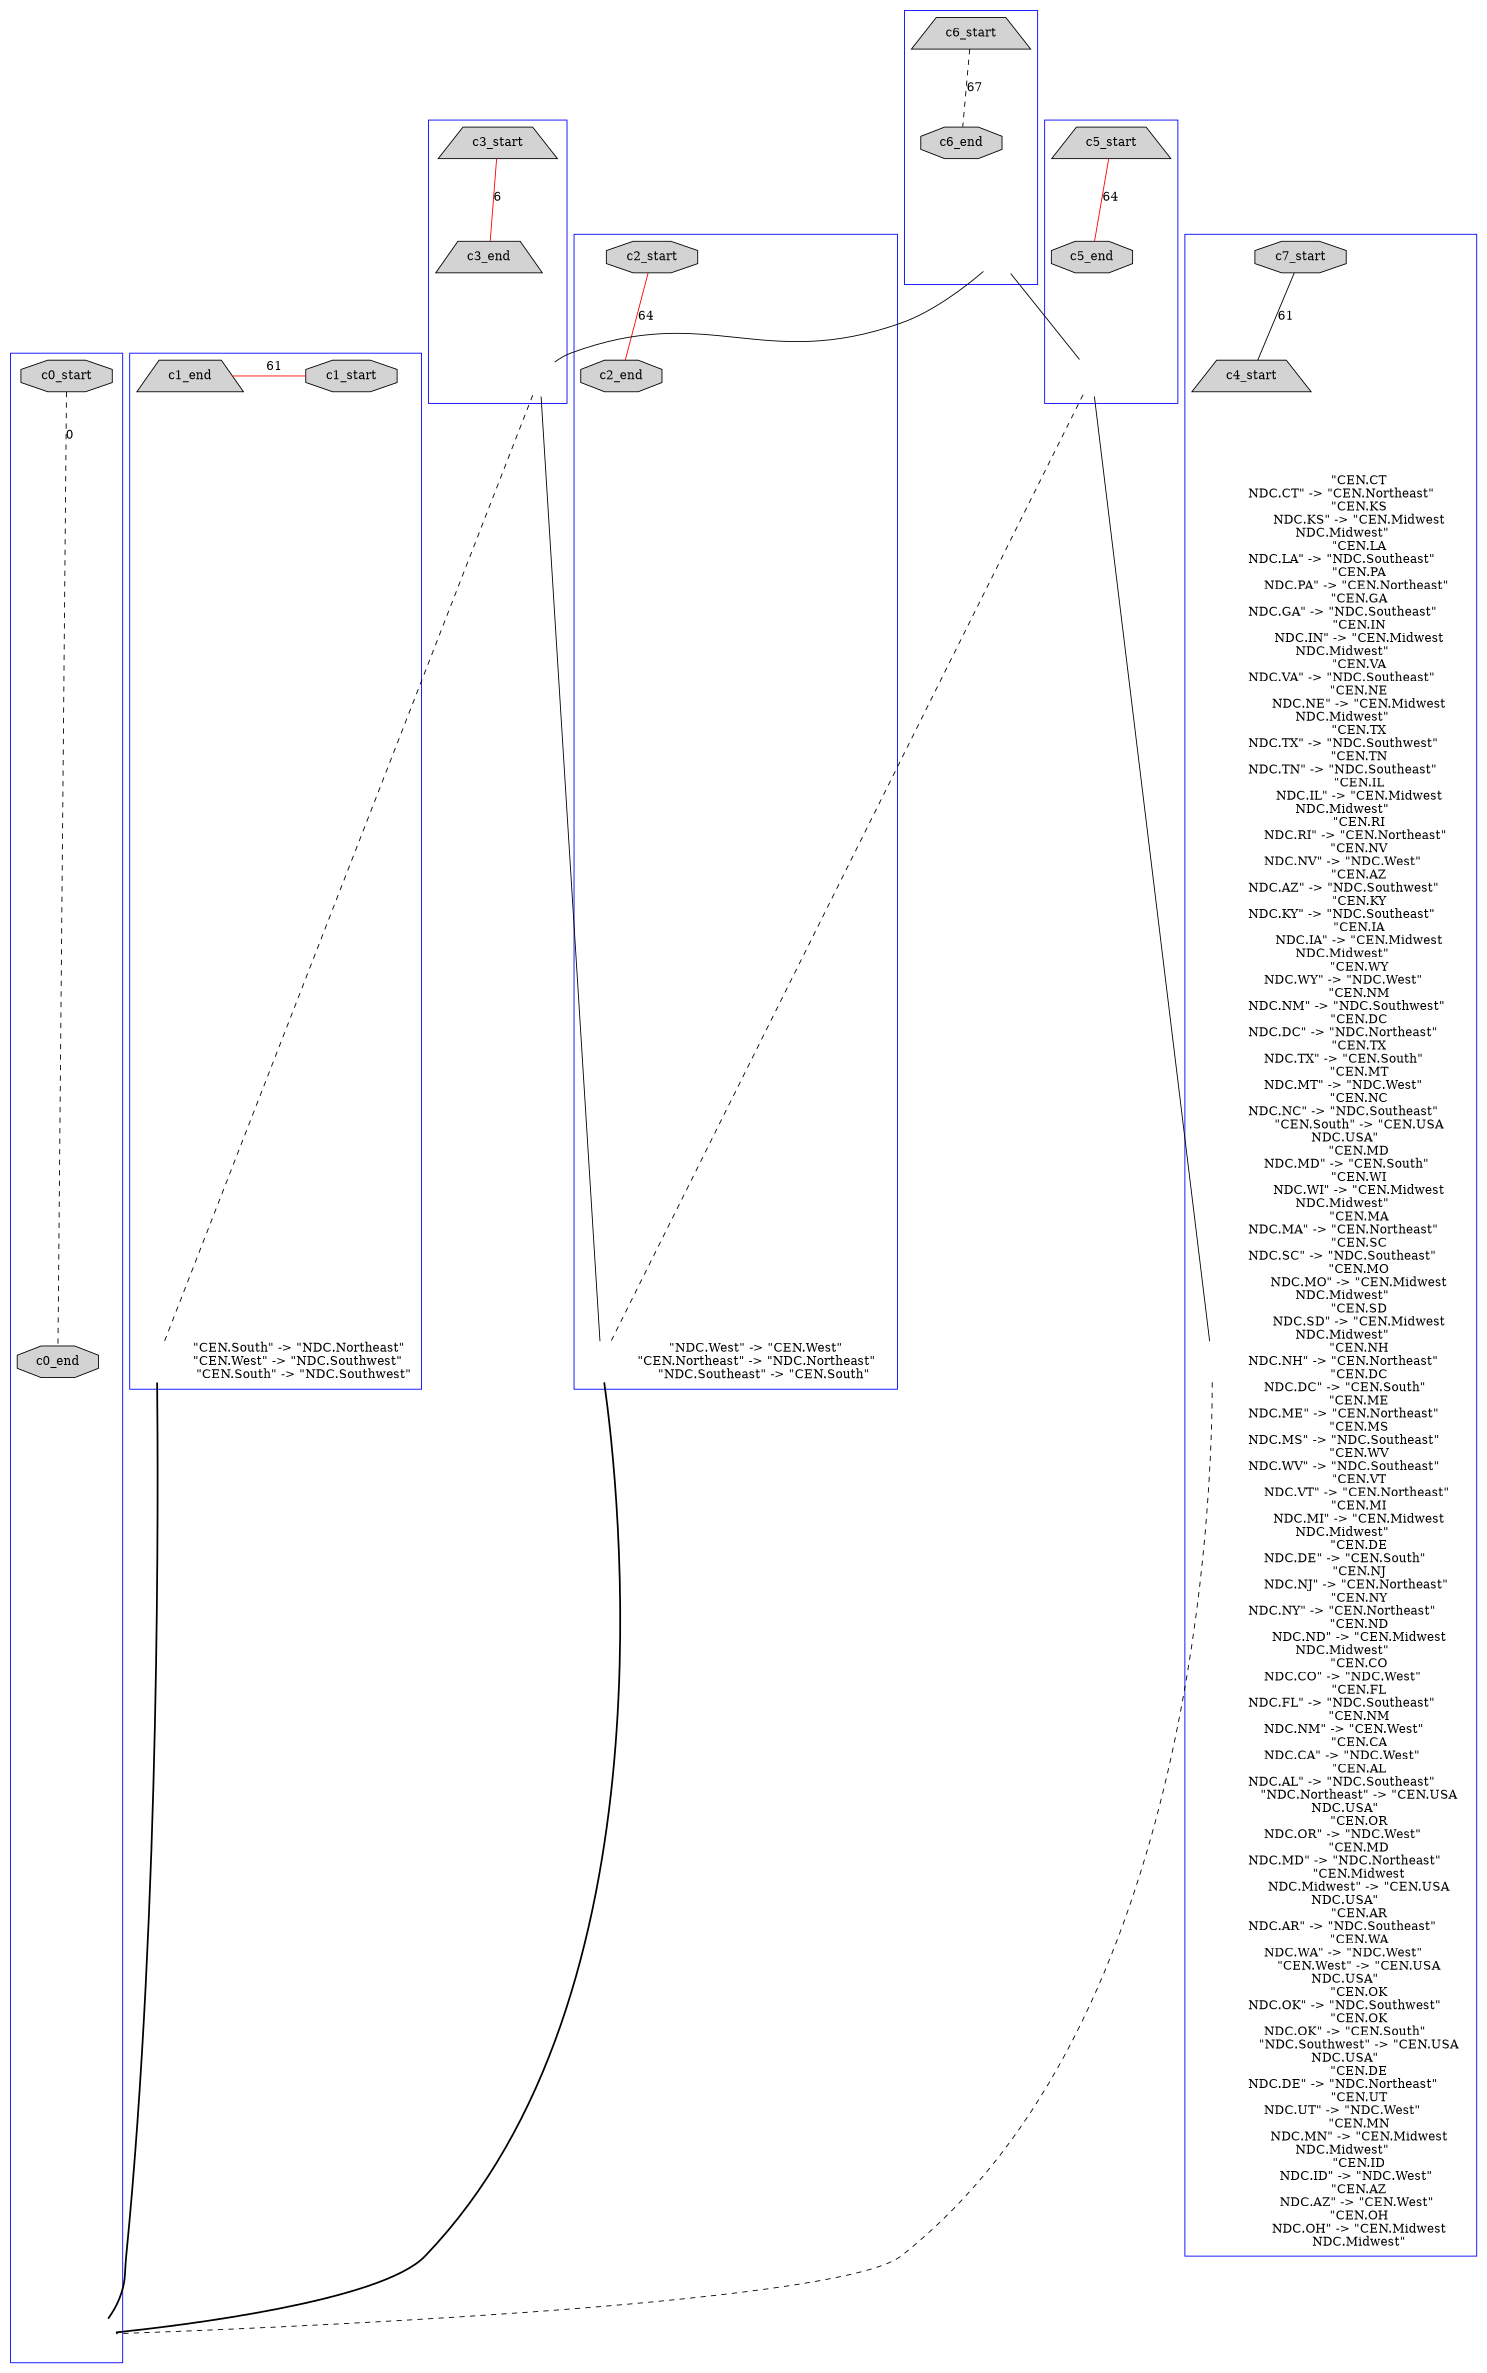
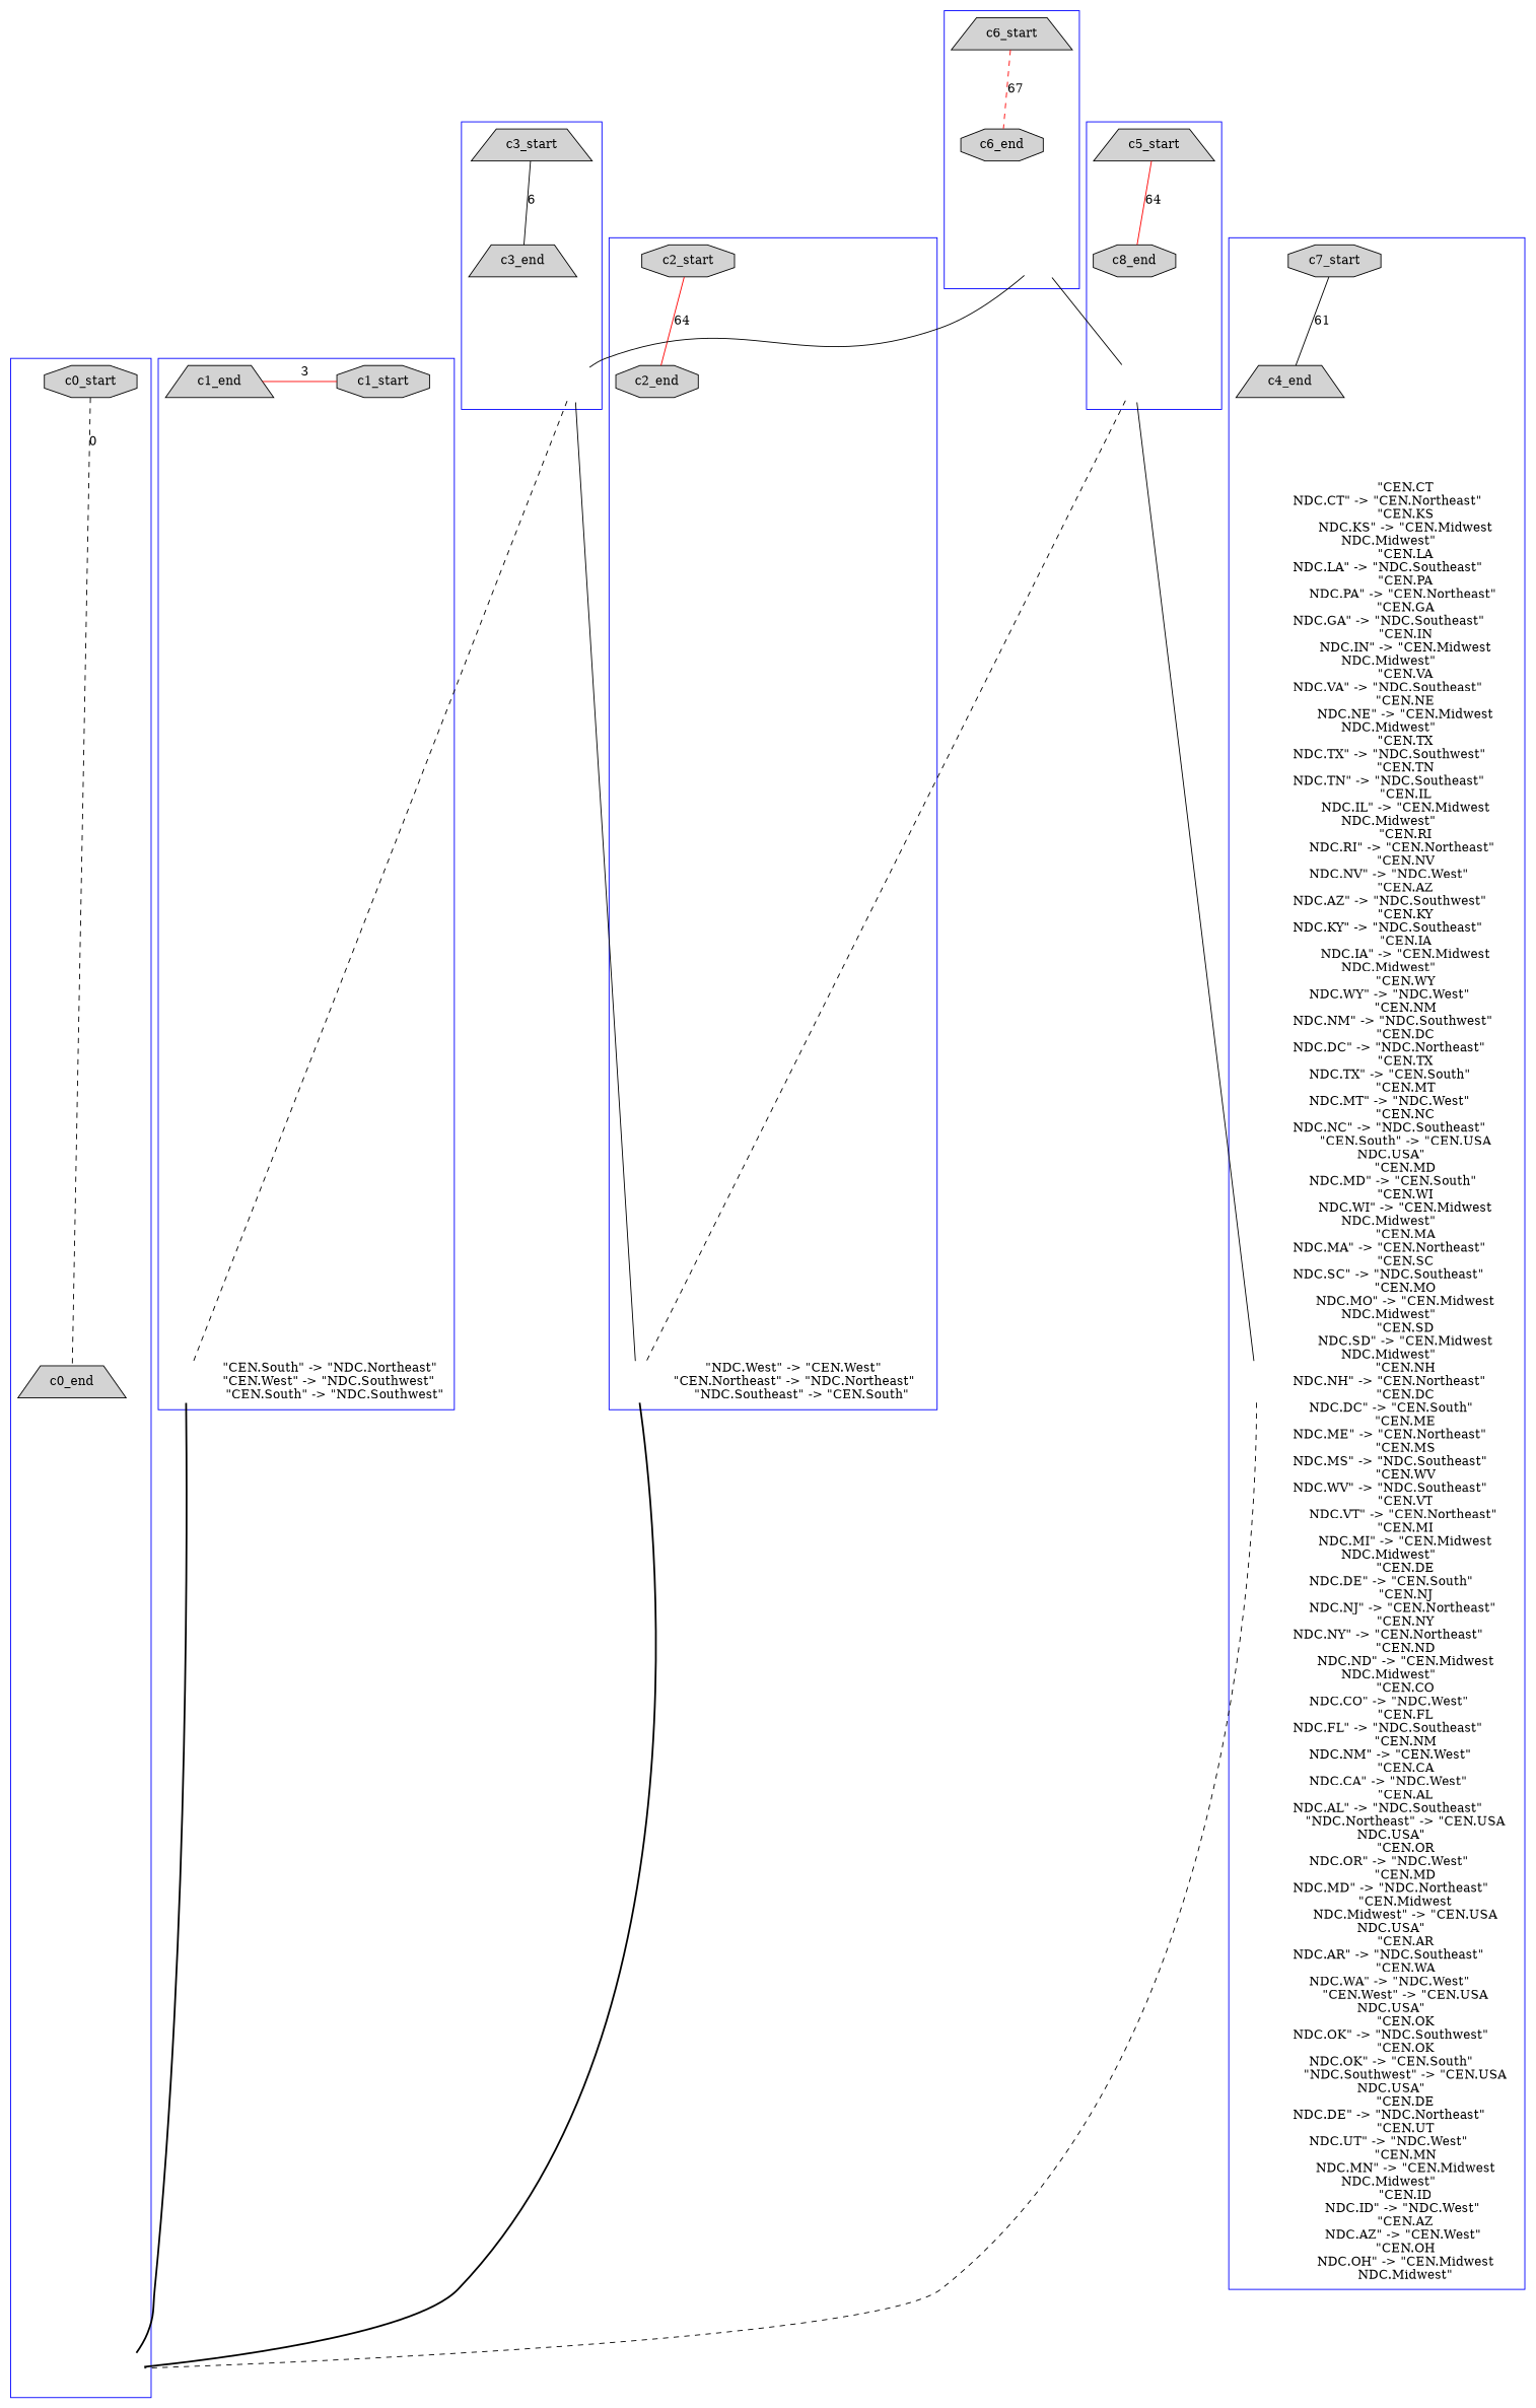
  digraph {
    node [shape=octagon style=filled]
    edge [dir=none labeldistance=1.5 minlen=2 style=invis]
    c2_start [width=.25]
    c2_end [width=.25]
    c2 [shape=circle style=invis width=.25]
    c0_start [width=.25]
-   c0_end [width=.25]
+   c0_end [shape=trapezium width=.25]
    c0 [shape=circle style=invis width=.25]
    c1_start [width=.25]
    c1_end [shape=trapezium width=.25]
    c1 [shape=circle style=invis width=.25]
    c3_start [shape=trapezium width=.25]
    c3_end [shape=trapezium width=.25]
    c3 [shape=circle style=invis width=.25]
    n13 [label=c7_start width=.25]
-   c4_end [shape=trapezium width=.25 label=c4_start]
+   c4_end [shape=trapezium width=.25]
    c4 [shape=circle style=invis width=.25]
    c5_start [shape=trapezium width=.25]
-   c5_end [width=.25]
+   c5_end [width=.25 label=c8_end]
    c5 [shape=circle style=invis width=.25]
    c6_start [shape=trapezium width=.25]
    c6_end [width=.25]
    c6 [shape=circle style=invis width=.25]
    subgraph cluster_1 {
      color=blue
      c2_start
      c2_end
      c2
    }
    subgraph cluster_2 {
      color=blue
      c0_start
      c0_end
      c0
    }
    subgraph cluster_3 {
      color=blue
      c1_start
      c1_end
      c1
    }
    subgraph cluster_4 {
      color=blue
      c3_start
      c3_end
      c3
    }
    subgraph cluster_5 {
      color=blue
      n13
      c4_end
      c4
    }
    subgraph cluster_6 {
      color=blue
      c5_start
      c5_end
      c5
    }
    subgraph cluster_7 {
      color=blue
      c6_start
      c6_end
      c6
    }
    c2_start -> c2_end [arrowhead=normal color="#FF0000" constraint=true label=64 penwidth=1 style=bold]
    c2_start -> c2
    c2_end -> c2
    c2 -> c2 [color=transparent label="\"NDC.West\" -> \"CEN.West\"	\n\"CEN.Northeast\" -> \"NDC.Northeast\"	\n\"NDC.Southeast\" -> \"CEN.South\"" labelangle=270 style=""]
    c2 -> c0 [style=bold]
    c0_start -> c0_end [label=0 penwidth=1 style=dashed]
    c0_start -> c0
    c0_end -> c0
-   c1_start -> c1_end [arrowhead=none color="#FF0000" constraint=false label=61 penwidth=1 style=solid]
+   c1_start -> c1_end [arrowhead=none color="#FF0000" constraint=false label=3 penwidth=1 style=solid]
    c1_start -> c1
    c1_end -> c1
    c1 -> c0 [style=bold]
    c1 -> c1 [color=transparent label="\"CEN.South\" -> \"NDC.Northeast\"	\n\"CEN.West\" -> \"NDC.Southwest\"	\n\"CEN.South\" -> \"NDC.Southwest\"" labelangle=270 style=""]
-   c3_start -> c3_end [color="#FF0000" label=6 penwidth=1 style=solid]
+   c3_start -> c3_end [color=black label=6 penwidth=1 style=solid]
    c3_start -> c3
    c3_end -> c3
    c3 -> c2 [style=solid]
    c3 -> c1 [style=dashed]
    n13 -> c4_end [arrowhead=normal color="#000000" constraint=true label=61 penwidth=1 style=solid]
    n13 -> c4
    c4_end -> c4
    c4 -> c0 [style=dashed]
    c4 -> c4 [color=transparent label="\"CEN.CT\nNDC.CT\" -> \"CEN.Northeast\"	\n\"CEN.KS\nNDC.KS\" -> \"CEN.Midwest\nNDC.Midwest\"	\n\"CEN.LA\nNDC.LA\" -> \"NDC.Southeast\"	\n\"CEN.PA\nNDC.PA\" -> \"CEN.Northeast\"	\n\"CEN.GA\nNDC.GA\" -> \"NDC.Southeast\"	\n\"CEN.IN\nNDC.IN\" -> \"CEN.Midwest\nNDC.Midwest\"	\n\"CEN.VA\nNDC.VA\" -> \"NDC.Southeast\"	\n\"CEN.NE\nNDC.NE\" -> \"CEN.Midwest\nNDC.Midwest\"	\n\"CEN.TX\nNDC.TX\" -> \"NDC.Southwest\"	\n\"CEN.TN\nNDC.TN\" -> \"NDC.Southeast\"	\n\"CEN.IL\nNDC.IL\" -> \"CEN.Midwest\nNDC.Midwest\"	\n\"CEN.RI\nNDC.RI\" -> \"CEN.Northeast\"	\n\"CEN.NV\nNDC.NV\" -> \"NDC.West\"	\n\"CEN.AZ\nNDC.AZ\" -> \"NDC.Southwest\"	\n\"CEN.KY\nNDC.KY\" -> \"NDC.Southeast\"	\n\"CEN.IA\nNDC.IA\" -> \"CEN.Midwest\nNDC.Midwest\"	\n\"CEN.WY\nNDC.WY\" -> \"NDC.West\"	\n\"CEN.NM\nNDC.NM\" -> \"NDC.Southwest\"	\n\"CEN.DC\nNDC.DC\" -> \"NDC.Northeast\"	\n\"CEN.TX\nNDC.TX\" -> \"CEN.South\"	\n\"CEN.MT\nNDC.MT\" -> \"NDC.West\"	\n\"CEN.NC\nNDC.NC\" -> \"NDC.Southeast\"	\n\"CEN.South\" -> \"CEN.USA\nNDC.USA\"	\n\"CEN.MD\nNDC.MD\" -> \"CEN.South\"	\n\"CEN.WI\nNDC.WI\" -> \"CEN.Midwest\nNDC.Midwest\"	\n\"CEN.MA\nNDC.MA\" -> \"CEN.Northeast\"	\n\"CEN.SC\nNDC.SC\" -> \"NDC.Southeast\"	\n\"CEN.MO\nNDC.MO\" -> \"CEN.Midwest\nNDC.Midwest\"	\n\"CEN.SD\nNDC.SD\" -> \"CEN.Midwest\nNDC.Midwest\"	\n\"CEN.NH\nNDC.NH\" -> \"CEN.Northeast\"	\n\"CEN.DC\nNDC.DC\" -> \"CEN.South\"	\n\"CEN.ME\nNDC.ME\" -> \"CEN.Northeast\"	\n\"CEN.MS\nNDC.MS\" -> \"NDC.Southeast\"	\n\"CEN.WV\nNDC.WV\" -> \"NDC.Southeast\"	\n\"CEN.VT\nNDC.VT\" -> \"CEN.Northeast\"	\n\"CEN.MI\nNDC.MI\" -> \"CEN.Midwest\nNDC.Midwest\"	\n\"CEN.DE\nNDC.DE\" -> \"CEN.South\"	\n\"CEN.NJ\nNDC.NJ\" -> \"CEN.Northeast\"	\n\"CEN.NY\nNDC.NY\" -> \"CEN.Northeast\"	\n\"CEN.ND\nNDC.ND\" -> \"CEN.Midwest\nNDC.Midwest\"	\n\"CEN.CO\nNDC.CO\" -> \"NDC.West\"	\n\"CEN.FL\nNDC.FL\" -> \"NDC.Southeast\"	\n\"CEN.NM\nNDC.NM\" -> \"CEN.West\"	\n\"CEN.CA\nNDC.CA\" -> \"NDC.West\"	\n\"CEN.AL\nNDC.AL\" -> \"NDC.Southeast\"	\n\"NDC.Northeast\" -> \"CEN.USA\nNDC.USA\"	\n\"CEN.OR\nNDC.OR\" -> \"NDC.West\"	\n\"CEN.MD\nNDC.MD\" -> \"NDC.Northeast\"	\n\"CEN.Midwest\nNDC.Midwest\" -> \"CEN.USA\nNDC.USA\"	\n\"CEN.AR\nNDC.AR\" -> \"NDC.Southeast\"	\n\"CEN.WA\nNDC.WA\" -> \"NDC.West\"	\n\"CEN.West\" -> \"CEN.USA\nNDC.USA\"	\n\"CEN.OK\nNDC.OK\" -> \"NDC.Southwest\"	\n\"CEN.OK\nNDC.OK\" -> \"CEN.South\"	\n\"NDC.Southwest\" -> \"CEN.USA\nNDC.USA\"	\n\"CEN.DE\nNDC.DE\" -> \"NDC.Northeast\"	\n\"CEN.UT\nNDC.UT\" -> \"NDC.West\"	\n\"CEN.MN\nNDC.MN\" -> \"CEN.Midwest\nNDC.Midwest\"	\n\"CEN.ID\nNDC.ID\" -> \"NDC.West\"	\n\"CEN.AZ\nNDC.AZ\" -> \"CEN.West\"	\n\"CEN.OH\nNDC.OH\" -> \"CEN.Midwest\nNDC.Midwest\"" labelangle=270 style=""]
    c5_start -> c5_end [arrowhead=normal color="#FF0000" constraint=true label=64 penwidth=1 style=bold]
    c5_start -> c5
    c5_end -> c5
    c5 -> c2 [style=dashed]
    c5 -> c4 [style=solid]
-   c6_start -> c6_end [label=67 penwidth=1 style=dashed]
+   c6_start -> c6_end [label=67 penwidth=1 style=dashed color="#FF0000"]
    c6_start -> c6
    c6_end -> c6
    c6 -> c3 [style=solid]
    c6 -> c5 [style=solid]
  }
